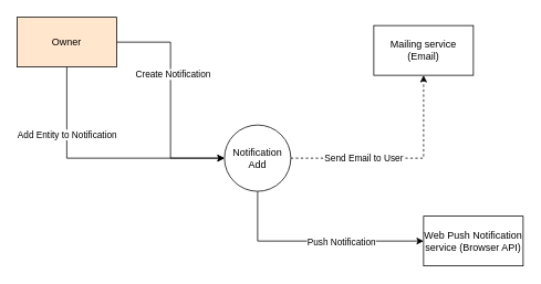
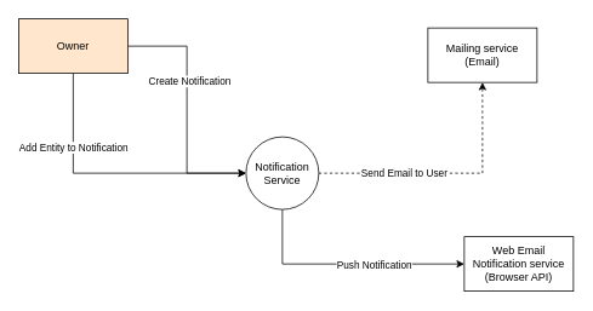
  <mxCell id="0" />
  <mxCell id="1" parent="0" />
  <mxCell id="2" style="edgeStyle=orthogonalEdgeStyle;rounded=0;orthogonalLoop=1;jettySize=auto;html=1;entryX=0.5;entryY=1;entryDx=0;entryDy=0;dashed=1;" edge="1" parent="1" source="6" target="7"><mxGeometry relative="1" as="geometry" /></mxCell>
  <mxCell id="3" value="Send Email to User" style="edgeLabel;html=1;align=center;verticalAlign=middle;resizable=0;points=[];" vertex="1" connectable="0" parent="2"><mxGeometry x="-0.334" y="1" relative="1" as="geometry"><mxPoint as="offset" /></mxGeometry></mxCell>
  <mxCell id="4" style="edgeStyle=orthogonalEdgeStyle;rounded=0;orthogonalLoop=1;jettySize=auto;html=1;entryX=0;entryY=0.5;entryDx=0;entryDy=0;" edge="1" parent="1" source="6" target="13"><mxGeometry relative="1" as="geometry"><Array as="points"><mxPoint x="310" y="290" /></Array></mxGeometry></mxCell>
  <mxCell id="5" value="Push Notification" style="edgeLabel;html=1;align=center;verticalAlign=middle;resizable=0;points=[];" vertex="1" connectable="0" parent="4"><mxGeometry x="-0.025" y="3" relative="1" as="geometry"><mxPoint x="33" y="3" as="offset" /></mxGeometry></mxCell>
- <mxCell id="6" value="Notification Add" style="ellipse;whiteSpace=wrap;html=1;aspect=fixed;" vertex="1" parent="1"><mxGeometry x="270" y="150" width="80" height="80" as="geometry" /></mxCell>
- <mxCell id="7" value="Mailing service (Email)" style="rounded=0;whiteSpace=wrap;html=1;" vertex="1" parent="1"><mxGeometry x="450" y="30" width="120" height="60" as="geometry" /></mxCell>
+ <mxCell id="6" value="Notification Service" style="ellipse;whiteSpace=wrap;html=1;aspect=fixed;" vertex="1" parent="1"><mxGeometry x="270" y="150" width="80" height="80" as="geometry" /></mxCell>
+ <mxCell id="7" value="Mailing service (Email)" style="rounded=0;whiteSpace=wrap;html=1;" vertex="1" parent="1"><mxGeometry x="470" y="30" width="120" height="60" as="geometry" /></mxCell>
  <mxCell id="8" style="edgeStyle=orthogonalEdgeStyle;rounded=0;orthogonalLoop=1;jettySize=auto;html=1;entryX=0;entryY=0.5;entryDx=0;entryDy=0;" edge="1" parent="1" source="12" target="6"><mxGeometry relative="1" as="geometry" /></mxCell>
  <mxCell id="9" value="Create Notification" style="edgeLabel;html=1;align=center;verticalAlign=middle;resizable=0;points=[];" vertex="1" connectable="0" parent="8"><mxGeometry x="-0.236" y="2" relative="1" as="geometry"><mxPoint as="offset" /></mxGeometry></mxCell>
  <mxCell id="10" style="edgeStyle=orthogonalEdgeStyle;rounded=0;orthogonalLoop=1;jettySize=auto;html=1;entryX=0;entryY=0.5;entryDx=0;entryDy=0;" edge="1" parent="1" source="12" target="6"><mxGeometry relative="1" as="geometry"><Array as="points"><mxPoint x="80" y="190" /></Array></mxGeometry></mxCell>
  <mxCell id="11" value="Add Entity to Notification&amp;nbsp;" style="edgeLabel;html=1;align=center;verticalAlign=middle;resizable=0;points=[];" vertex="1" connectable="0" parent="10"><mxGeometry x="-0.458" y="1" relative="1" as="geometry"><mxPoint as="offset" /></mxGeometry></mxCell>
  <mxCell id="12" value="Owner" style="rounded=0;whiteSpace=wrap;html=1;fillColor=#ffe6cc;" vertex="1" parent="1"><mxGeometry x="20" y="20" width="120" height="60" as="geometry" /></mxCell>
- <mxCell id="13" value="Web Push Notification service (Browser API)" style="rounded=0;whiteSpace=wrap;html=1;" vertex="1" parent="1"><mxGeometry x="510" y="260" width="120" height="60" as="geometry" /></mxCell>
+ <mxCell id="13" value="Web Email Notification service (Browser API)" style="rounded=0;whiteSpace=wrap;html=1;" vertex="1" parent="1"><mxGeometry x="510" y="260" width="120" height="60" as="geometry" /></mxCell>
